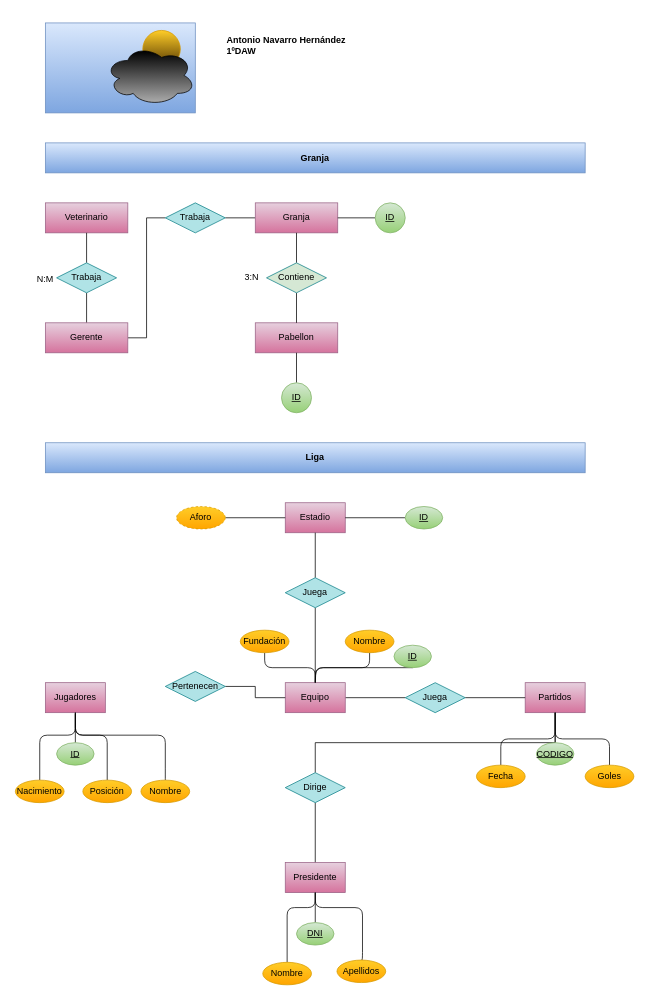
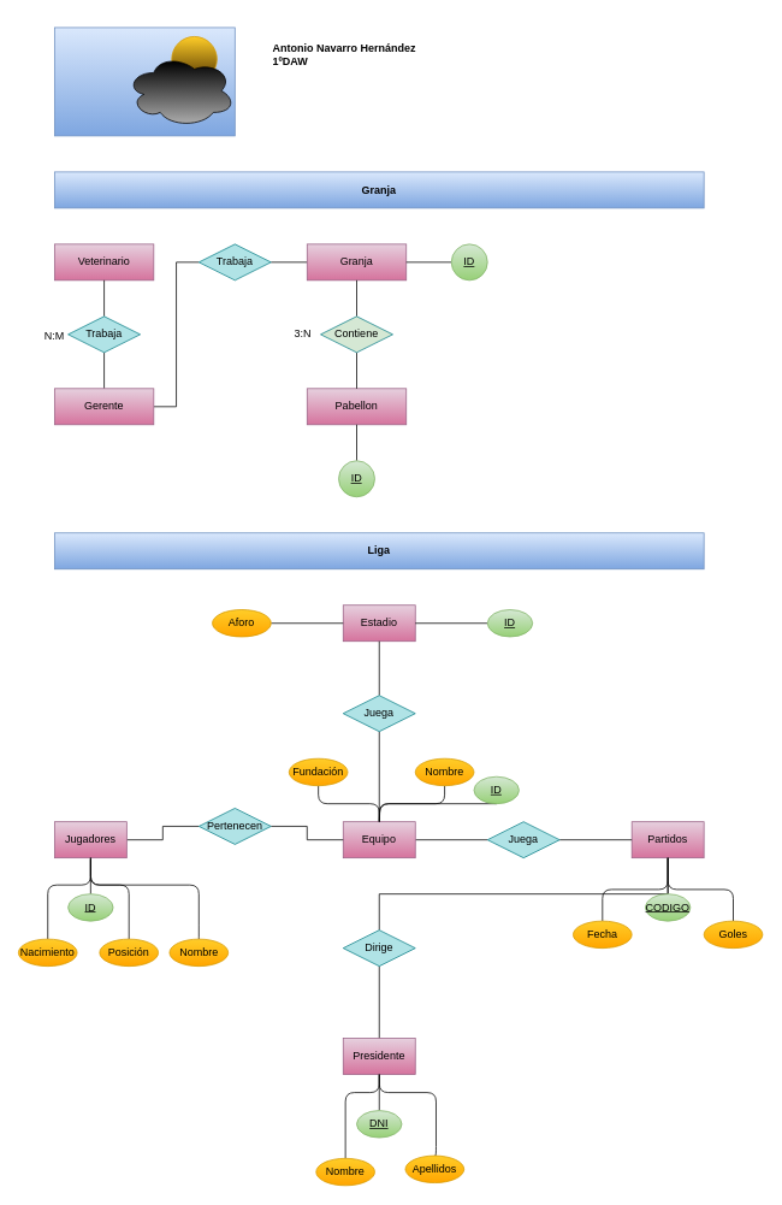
  <mxCell id="0" />
  <mxCell id="1" parent="0" />
  <mxCell id="2" value="" style="rounded=0;whiteSpace=wrap;html=1;fillColor=#dae8fc;gradientColor=#7ea6e0;strokeColor=#6c8ebf;" parent="1" vertex="1"><mxGeometry x="60" y="30" width="200" height="120" as="geometry" /></mxCell>
  <mxCell id="3" value="" style="ellipse;whiteSpace=wrap;html=1;fillColor=#ffcd28;strokeColor=#d79b00;gradientColor=#4D3100;" parent="1" vertex="1"><mxGeometry x="190" y="40" width="50" height="50" as="geometry" /></mxCell>
  <mxCell id="4" value="" style="ellipse;shape=cloud;whiteSpace=wrap;html=1;fillColor=#000000;gradientColor=#ABABAB;strokeColor=#000000;" parent="1" vertex="1"><mxGeometry x="140" y="60" width="120" height="80" as="geometry" /></mxCell>
  <mxCell id="5" value="&lt;div&gt;Veterinario&lt;/div&gt;" style="rounded=0;whiteSpace=wrap;html=1;fillColor=#e6d0de;gradientColor=#d5739d;strokeColor=#996185;" parent="1" vertex="1"><mxGeometry x="60" y="270" width="110" height="40" as="geometry" /></mxCell>
  <mxCell id="6" style="edgeStyle=orthogonalEdgeStyle;rounded=0;orthogonalLoop=1;jettySize=auto;html=1;exitX=0.5;exitY=0;exitDx=0;exitDy=0;entryX=0.5;entryY=1;entryDx=0;entryDy=0;endArrow=none;endFill=0;" parent="1" source="8" target="10" edge="1"><mxGeometry relative="1" as="geometry" /></mxCell>
  <mxCell id="7" style="edgeStyle=orthogonalEdgeStyle;rounded=0;orthogonalLoop=1;jettySize=auto;html=1;exitX=1;exitY=0.5;exitDx=0;exitDy=0;entryX=0;entryY=0.5;entryDx=0;entryDy=0;endArrow=none;endFill=0;" parent="1" source="8" target="12" edge="1"><mxGeometry relative="1" as="geometry" /></mxCell>
  <mxCell id="8" value="&lt;div&gt;Gerente&lt;/div&gt;" style="rounded=0;whiteSpace=wrap;html=1;fillColor=#e6d0de;gradientColor=#d5739d;strokeColor=#996185;" parent="1" vertex="1"><mxGeometry x="60" y="430" width="110" height="40" as="geometry" /></mxCell>
  <mxCell id="9" style="edgeStyle=orthogonalEdgeStyle;rounded=0;orthogonalLoop=1;jettySize=auto;html=1;exitX=0.5;exitY=0;exitDx=0;exitDy=0;endArrow=none;endFill=0;" parent="1" source="10" target="5" edge="1"><mxGeometry relative="1" as="geometry" /></mxCell>
  <mxCell id="10" value="&lt;div&gt;Trabaja&lt;/div&gt;" style="rhombus;whiteSpace=wrap;html=1;fillColor=#b0e3e6;strokeColor=#0e8088;" parent="1" vertex="1"><mxGeometry x="75" y="350" width="80" height="40" as="geometry" /></mxCell>
  <mxCell id="11" style="edgeStyle=orthogonalEdgeStyle;rounded=0;orthogonalLoop=1;jettySize=auto;html=1;exitX=1;exitY=0.5;exitDx=0;exitDy=0;entryX=0;entryY=0.5;entryDx=0;entryDy=0;endArrow=none;endFill=0;" parent="1" source="12" target="39" edge="1"><mxGeometry relative="1" as="geometry" /></mxCell>
  <mxCell id="12" value="&lt;div&gt;Trabaja&lt;/div&gt;" style="rhombus;whiteSpace=wrap;html=1;fillColor=#b0e3e6;strokeColor=#0e8088;" parent="1" vertex="1"><mxGeometry x="220" y="270" width="80" height="40" as="geometry" /></mxCell>
  <mxCell id="13" value="N:M" style="text;html=1;align=center;verticalAlign=middle;whiteSpace=wrap;rounded=0;" parent="1" vertex="1"><mxGeometry x="30" y="357" width="60" height="30" as="geometry" /></mxCell>
  <mxCell id="14" value="&lt;b&gt;Granja&lt;/b&gt;" style="text;html=1;align=center;verticalAlign=middle;whiteSpace=wrap;rounded=0;fillColor=#dae8fc;gradientColor=#7ea6e0;strokeColor=#6c8ebf;" parent="1" vertex="1"><mxGeometry x="60" y="190" width="720" height="40" as="geometry" /></mxCell>
  <mxCell id="15" value="&lt;b&gt;Liga&lt;/b&gt;" style="text;html=1;align=center;verticalAlign=middle;whiteSpace=wrap;rounded=0;fillColor=#dae8fc;gradientColor=#7ea6e0;strokeColor=#6c8ebf;" parent="1" vertex="1"><mxGeometry x="60" y="590" width="720" height="40" as="geometry" /></mxCell>
  <mxCell id="16" value="&lt;div&gt;Pabellon&lt;/div&gt;" style="rounded=0;whiteSpace=wrap;html=1;fillColor=#e6d0de;gradientColor=#d5739d;strokeColor=#996185;" parent="1" vertex="1"><mxGeometry x="340" y="430" width="110" height="40" as="geometry" /></mxCell>
+ <mxCell id="17" style="edgeStyle=orthogonalEdgeStyle;rounded=0;orthogonalLoop=1;jettySize=auto;html=1;exitX=1;exitY=0.5;exitDx=0;exitDy=0;entryX=0;entryY=0.5;entryDx=0;entryDy=0;endArrow=none;endFill=0;" parent="1" source="18" target="24" edge="1"><mxGeometry relative="1" as="geometry" /></mxCell>
  <mxCell id="18" value="Jugadores" style="rounded=0;whiteSpace=wrap;html=1;fillColor=#e6d0de;gradientColor=#d5739d;strokeColor=#996185;" parent="1" vertex="1"><mxGeometry x="60" y="910" width="80" height="40" as="geometry" /></mxCell>
  <mxCell id="19" style="edgeStyle=orthogonalEdgeStyle;rounded=0;orthogonalLoop=1;jettySize=auto;html=1;exitX=1;exitY=0.5;exitDx=0;exitDy=0;entryX=0;entryY=0.5;entryDx=0;entryDy=0;endArrow=none;endFill=0;" parent="1" source="21" target="26" edge="1"><mxGeometry relative="1" as="geometry" /></mxCell>
  <mxCell id="20" style="edgeStyle=orthogonalEdgeStyle;rounded=0;orthogonalLoop=1;jettySize=auto;html=1;exitX=0.5;exitY=0;exitDx=0;exitDy=0;entryX=0.5;entryY=1;entryDx=0;entryDy=0;endArrow=none;endFill=0;" parent="1" source="21" target="57" edge="1"><mxGeometry relative="1" as="geometry" /></mxCell>
  <mxCell id="21" value="Equipo" style="rounded=0;whiteSpace=wrap;html=1;fillColor=#e6d0de;gradientColor=#d5739d;strokeColor=#996185;" parent="1" vertex="1"><mxGeometry x="380" y="910" width="80" height="40" as="geometry" /></mxCell>
  <mxCell id="22" value="&lt;div&gt;Partidos&lt;/div&gt;" style="rounded=0;whiteSpace=wrap;html=1;fillColor=#e6d0de;gradientColor=#d5739d;strokeColor=#996185;" parent="1" vertex="1"><mxGeometry x="700" y="910" width="80" height="40" as="geometry" /></mxCell>
  <mxCell id="23" style="edgeStyle=orthogonalEdgeStyle;rounded=0;orthogonalLoop=1;jettySize=auto;html=1;exitX=1;exitY=0.5;exitDx=0;exitDy=0;entryX=0;entryY=0.5;entryDx=0;entryDy=0;endArrow=none;endFill=0;" parent="1" source="24" target="21" edge="1"><mxGeometry relative="1" as="geometry" /></mxCell>
  <mxCell id="24" value="Pertenecen" style="rhombus;whiteSpace=wrap;html=1;fillColor=#b0e3e6;strokeColor=#0e8088;" parent="1" vertex="1"><mxGeometry x="220" y="895" width="80" height="40" as="geometry" /></mxCell>
  <mxCell id="25" style="edgeStyle=orthogonalEdgeStyle;rounded=0;orthogonalLoop=1;jettySize=auto;html=1;exitX=1;exitY=0.5;exitDx=0;exitDy=0;entryX=0;entryY=0.5;entryDx=0;entryDy=0;endArrow=none;endFill=0;" parent="1" source="26" target="22" edge="1"><mxGeometry relative="1" as="geometry" /></mxCell>
  <mxCell id="26" value="&lt;div&gt;Juega&lt;/div&gt;" style="rhombus;whiteSpace=wrap;html=1;fillColor=#b0e3e6;strokeColor=#0e8088;" parent="1" vertex="1"><mxGeometry x="540" y="910" width="80" height="40" as="geometry" /></mxCell>
  <mxCell id="27" style="edgeStyle=orthogonalEdgeStyle;rounded=0;orthogonalLoop=1;jettySize=auto;html=1;exitX=0.5;exitY=0;exitDx=0;exitDy=0;entryX=0.5;entryY=1;entryDx=0;entryDy=0;endArrow=none;endFill=0;" parent="1" source="28" target="30" edge="1"><mxGeometry relative="1" as="geometry" /></mxCell>
  <mxCell id="28" value="Presidente" style="rounded=0;whiteSpace=wrap;html=1;fillColor=#e6d0de;gradientColor=#d5739d;strokeColor=#996185;" parent="1" vertex="1"><mxGeometry x="380" y="1150" width="80" height="40" as="geometry" /></mxCell>
  <mxCell id="29" style="edgeStyle=orthogonalEdgeStyle;rounded=0;orthogonalLoop=1;jettySize=auto;html=1;exitX=0.5;exitY=0;exitDx=0;exitDy=0;endArrow=none;endFill=0;" parent="1" source="30" target="22" edge="1"><mxGeometry relative="1" as="geometry" /></mxCell>
  <mxCell id="30" value="&lt;div&gt;Dirige&lt;/div&gt;" style="rhombus;whiteSpace=wrap;html=1;fillColor=#b0e3e6;strokeColor=#0e8088;" parent="1" vertex="1"><mxGeometry x="380" y="1030" width="80" height="40" as="geometry" /></mxCell>
  <mxCell id="31" style="edgeStyle=orthogonalEdgeStyle;rounded=0;orthogonalLoop=1;jettySize=auto;html=1;exitX=0.5;exitY=0;exitDx=0;exitDy=0;entryX=0.5;entryY=1;entryDx=0;entryDy=0;endArrow=none;endFill=0;" parent="1" source="32" target="18" edge="1"><mxGeometry relative="1" as="geometry" /></mxCell>
  <mxCell id="32" value="&lt;u&gt;ID&lt;/u&gt;" style="ellipse;whiteSpace=wrap;html=1;fillColor=#d5e8d4;strokeColor=#82b366;gradientColor=#97d077;" parent="1" vertex="1"><mxGeometry x="75" y="990" width="50" height="30" as="geometry" /></mxCell>
  <mxCell id="33" style="edgeStyle=orthogonalEdgeStyle;rounded=0;orthogonalLoop=1;jettySize=auto;html=1;entryX=0.5;entryY=1;entryDx=0;entryDy=0;endArrow=none;endFill=0;" parent="1" source="34" target="28" edge="1"><mxGeometry relative="1" as="geometry" /></mxCell>
  <mxCell id="34" value="&lt;u&gt;DNI&lt;/u&gt;" style="ellipse;whiteSpace=wrap;html=1;fillColor=#d5e8d4;strokeColor=#82b366;gradientColor=#97d077;" parent="1" vertex="1"><mxGeometry x="395" y="1230" width="50" height="30" as="geometry" /></mxCell>
  <mxCell id="35" style="edgeStyle=orthogonalEdgeStyle;rounded=0;orthogonalLoop=1;jettySize=auto;html=1;exitX=0.5;exitY=0;exitDx=0;exitDy=0;entryX=0.5;entryY=1;entryDx=0;entryDy=0;strokeColor=default;endArrow=none;endFill=0;" parent="1" source="36" target="22" edge="1"><mxGeometry relative="1" as="geometry" /></mxCell>
  <mxCell id="36" value="&lt;u&gt;CODIGO&lt;/u&gt;" style="ellipse;whiteSpace=wrap;html=1;fillColor=#d5e8d4;strokeColor=#82b366;gradientColor=#97d077;" parent="1" vertex="1"><mxGeometry x="715" y="990" width="50" height="30" as="geometry" /></mxCell>
  <mxCell id="37" style="edgeStyle=orthogonalEdgeStyle;rounded=0;orthogonalLoop=1;jettySize=auto;html=1;exitX=0.5;exitY=0;exitDx=0;exitDy=0;entryX=0.5;entryY=1;entryDx=0;entryDy=0;endArrow=none;endFill=0;" parent="1" source="38" target="16" edge="1"><mxGeometry relative="1" as="geometry" /></mxCell>
  <mxCell id="38" value="&lt;u&gt;ID&lt;/u&gt;" style="ellipse;whiteSpace=wrap;html=1;fillColor=#d5e8d4;gradientColor=#97d077;strokeColor=#82b366;" parent="1" vertex="1"><mxGeometry x="375" y="510" width="40" height="40" as="geometry" /></mxCell>
  <mxCell id="39" value="&lt;div&gt;Granja&lt;/div&gt;" style="rounded=0;whiteSpace=wrap;html=1;fillColor=#e6d0de;gradientColor=#d5739d;strokeColor=#996185;" parent="1" vertex="1"><mxGeometry x="340" y="270" width="110" height="40" as="geometry" /></mxCell>
  <mxCell id="40" style="edgeStyle=orthogonalEdgeStyle;rounded=0;orthogonalLoop=1;jettySize=auto;html=1;exitX=0.5;exitY=0;exitDx=0;exitDy=0;entryX=0.5;entryY=1;entryDx=0;entryDy=0;endArrow=none;endFill=0;" parent="1" source="42" target="39" edge="1"><mxGeometry relative="1" as="geometry" /></mxCell>
  <mxCell id="41" style="edgeStyle=orthogonalEdgeStyle;rounded=0;orthogonalLoop=1;jettySize=auto;html=1;exitX=0.5;exitY=1;exitDx=0;exitDy=0;entryX=0.5;entryY=0;entryDx=0;entryDy=0;endArrow=none;endFill=0;" parent="1" source="42" target="16" edge="1"><mxGeometry relative="1" as="geometry" /></mxCell>
  <mxCell id="42" value="Contiene" style="rhombus;whiteSpace=wrap;html=1;fillColor=#d5e8d4;strokeColor=#0e8088;" parent="1" vertex="1"><mxGeometry x="355" y="350" width="80" height="40" as="geometry" /></mxCell>
  <mxCell id="43" style="edgeStyle=orthogonalEdgeStyle;rounded=0;orthogonalLoop=1;jettySize=auto;html=1;exitX=0;exitY=0.5;exitDx=0;exitDy=0;endArrow=none;endFill=0;" parent="1" source="44" target="39" edge="1"><mxGeometry relative="1" as="geometry" /></mxCell>
  <mxCell id="44" value="&lt;u&gt;ID&lt;/u&gt;" style="ellipse;whiteSpace=wrap;html=1;fillColor=#d5e8d4;gradientColor=#97d077;strokeColor=#82b366;" parent="1" vertex="1"><mxGeometry x="500" y="270" width="40" height="40" as="geometry" /></mxCell>
  <mxCell id="45" value="3:N" style="text;html=1;align=center;verticalAlign=middle;resizable=0;points=[];autosize=1;strokeColor=none;fillColor=none;" parent="1" vertex="1"><mxGeometry x="315" y="355" width="40" height="30" as="geometry" /></mxCell>
  <mxCell id="46" value="&lt;div align=&quot;left&quot;&gt;&lt;b&gt;Antonio Navarro Hernández&lt;/b&gt;&lt;/div&gt;&lt;div align=&quot;left&quot;&gt;&lt;b&gt;1ºDAW&lt;br&gt;&lt;/b&gt;&lt;/div&gt;" style="text;html=1;align=left;verticalAlign=middle;whiteSpace=wrap;rounded=0;" parent="1" vertex="1"><mxGeometry x="300" y="20" width="180" height="80" as="geometry" /></mxCell>
  <mxCell id="47" style="edgeStyle=orthogonalEdgeStyle;rounded=1;orthogonalLoop=1;jettySize=auto;html=1;exitX=0.5;exitY=0;exitDx=0;exitDy=0;entryX=0.5;entryY=1;entryDx=0;entryDy=0;endArrow=none;endFill=0;curved=0;" parent="1" edge="1"><mxGeometry relative="1" as="geometry"><mxPoint x="52.5" y="1040" as="sourcePoint" /><mxPoint x="100" y="952" as="targetPoint" /><Array as="points"><mxPoint x="53" y="980" /><mxPoint x="100" y="980" /></Array></mxGeometry></mxCell>
  <mxCell id="48" value="Nacimiento" style="ellipse;whiteSpace=wrap;html=1;fillColor=#ffcd28;strokeColor=#d79b00;gradientColor=#ffa500;" parent="1" vertex="1"><mxGeometry y="1040" width="65" height="30" as="geometry" x="20" /></mxCell>
  <mxCell id="49" style="edgeStyle=orthogonalEdgeStyle;rounded=1;orthogonalLoop=1;jettySize=auto;html=1;exitX=0.5;exitY=0;exitDx=0;exitDy=0;entryX=0.5;entryY=1;entryDx=0;entryDy=0;endArrow=none;endFill=0;curved=0;" parent="1" source="50" target="18" edge="1"><mxGeometry relative="1" as="geometry"><Array as="points"><mxPoint x="143" y="980" /><mxPoint x="100" y="980" /></Array></mxGeometry></mxCell>
  <mxCell id="50" value="Posición" style="ellipse;whiteSpace=wrap;html=1;fillColor=#ffcd28;strokeColor=#d79b00;gradientColor=#ffa500;" parent="1" vertex="1"><mxGeometry x="110" y="1040" width="65" height="30" as="geometry" /></mxCell>
  <mxCell id="51" style="edgeStyle=orthogonalEdgeStyle;rounded=1;orthogonalLoop=1;jettySize=auto;html=1;exitX=0.5;exitY=0;exitDx=0;exitDy=0;entryX=0.5;entryY=1;entryDx=0;entryDy=0;endArrow=none;endFill=0;curved=0;" parent="1" source="52" target="18" edge="1"><mxGeometry relative="1" as="geometry"><Array as="points"><mxPoint x="220" y="1035" /><mxPoint x="220" y="980" /><mxPoint x="100" y="980" /></Array></mxGeometry></mxCell>
  <mxCell id="52" value="Nombre" style="ellipse;whiteSpace=wrap;html=1;fillColor=#ffcd28;strokeColor=#d79b00;gradientColor=#ffa500;" parent="1" vertex="1"><mxGeometry x="187.5" y="1040" width="65" height="30" as="geometry" /></mxCell>
  <mxCell id="53" style="edgeStyle=orthogonalEdgeStyle;rounded=1;orthogonalLoop=1;jettySize=auto;html=1;exitX=0.5;exitY=1;exitDx=0;exitDy=0;curved=0;endArrow=none;endFill=0;" parent="1" source="54" target="21" edge="1"><mxGeometry relative="1" as="geometry" /></mxCell>
  <mxCell id="54" value="Nombre" style="ellipse;whiteSpace=wrap;html=1;fillColor=#ffcd28;strokeColor=#d79b00;gradientColor=#ffa500;" parent="1" vertex="1"><mxGeometry x="460" y="840" width="65" height="30" as="geometry" /></mxCell>
  <mxCell id="55" value="Estadio" style="rounded=0;whiteSpace=wrap;html=1;fillColor=#e6d0de;gradientColor=#d5739d;strokeColor=#996185;" parent="1" vertex="1"><mxGeometry x="380" y="670" width="80" height="40" as="geometry" /></mxCell>
  <mxCell id="56" style="edgeStyle=orthogonalEdgeStyle;rounded=0;orthogonalLoop=1;jettySize=auto;html=1;exitX=0.5;exitY=0;exitDx=0;exitDy=0;endArrow=none;endFill=0;" parent="1" source="57" target="55" edge="1"><mxGeometry relative="1" as="geometry" /></mxCell>
  <mxCell id="57" value="Juega" style="rhombus;whiteSpace=wrap;html=1;fillColor=#b0e3e6;strokeColor=#0e8088;" parent="1" vertex="1"><mxGeometry x="380" y="770" width="80" height="40" as="geometry" /></mxCell>
  <mxCell id="58" style="edgeStyle=orthogonalEdgeStyle;rounded=1;orthogonalLoop=1;jettySize=auto;html=1;exitX=0.5;exitY=1;exitDx=0;exitDy=0;endArrow=none;endFill=0;curved=0;" parent="1" source="59" edge="1"><mxGeometry relative="1" as="geometry"><mxPoint x="420" y="910" as="targetPoint" /><Array as="points"><mxPoint x="421" y="890" /></Array></mxGeometry></mxCell>
  <mxCell id="59" value="&lt;u&gt;ID&lt;/u&gt;" style="ellipse;whiteSpace=wrap;html=1;fillColor=#d5e8d4;strokeColor=#82b366;gradientColor=#97d077;" parent="1" vertex="1"><mxGeometry x="525" y="860" width="50" height="30" as="geometry" /></mxCell>
  <mxCell id="60" style="edgeStyle=orthogonalEdgeStyle;rounded=0;orthogonalLoop=1;jettySize=auto;html=1;exitX=0;exitY=0.5;exitDx=0;exitDy=0;endArrow=none;endFill=0;" parent="1" source="61" target="55" edge="1"><mxGeometry relative="1" as="geometry" /></mxCell>
  <mxCell id="61" value="&lt;u&gt;ID&lt;/u&gt;" style="ellipse;whiteSpace=wrap;html=1;fillColor=#d5e8d4;strokeColor=#82b366;gradientColor=#97d077;" parent="1" vertex="1"><mxGeometry x="540" y="675" width="50" height="30" as="geometry" /></mxCell>
  <mxCell id="62" style="edgeStyle=orthogonalEdgeStyle;rounded=1;orthogonalLoop=1;jettySize=auto;html=1;exitX=0.5;exitY=1;exitDx=0;exitDy=0;entryX=0.5;entryY=0;entryDx=0;entryDy=0;endArrow=none;endFill=0;curved=0;" parent="1" source="63" target="21" edge="1"><mxGeometry relative="1" as="geometry" /></mxCell>
  <mxCell id="63" value="&lt;div&gt;Fundación&lt;/div&gt;" style="ellipse;whiteSpace=wrap;html=1;fillColor=#ffcd28;strokeColor=#d79b00;gradientColor=#ffa500;" parent="1" vertex="1"><mxGeometry x="320" y="840" width="65" height="30" as="geometry" /></mxCell>
  <mxCell id="64" style="edgeStyle=orthogonalEdgeStyle;rounded=0;orthogonalLoop=1;jettySize=auto;html=1;exitX=1;exitY=0.5;exitDx=0;exitDy=0;entryX=0;entryY=0.5;entryDx=0;entryDy=0;endArrow=none;endFill=0;" parent="1" source="65" target="55" edge="1"><mxGeometry relative="1" as="geometry" /></mxCell>
- <mxCell id="65" value="Aforo" style="ellipse;whiteSpace=wrap;html=1;fillColor=#ffcd28;strokeColor=#d79b00;gradientColor=#ffa500;dashed=1;" parent="1" vertex="1"><mxGeometry x="235" y="675" width="65" height="30" as="geometry" /></mxCell>
+ <mxCell id="65" value="Aforo" style="ellipse;whiteSpace=wrap;html=1;fillColor=#ffcd28;strokeColor=#d79b00;gradientColor=#ffa500;" parent="1" vertex="1"><mxGeometry x="235" y="675" width="65" height="30" as="geometry" /></mxCell>
  <mxCell id="66" style="edgeStyle=orthogonalEdgeStyle;rounded=1;orthogonalLoop=1;jettySize=auto;html=1;exitX=0.5;exitY=0;exitDx=0;exitDy=0;entryX=0.5;entryY=1;entryDx=0;entryDy=0;endArrow=none;endFill=0;curved=0;" parent="1" source="67" target="22" edge="1"><mxGeometry relative="1" as="geometry" /></mxCell>
  <mxCell id="67" value="Fecha" style="ellipse;whiteSpace=wrap;html=1;fillColor=#ffcd28;strokeColor=#d79b00;gradientColor=#ffa500;" parent="1" vertex="1"><mxGeometry x="635" y="1020" width="65" height="30" as="geometry" /></mxCell>
  <mxCell id="68" style="edgeStyle=orthogonalEdgeStyle;rounded=1;orthogonalLoop=1;jettySize=auto;html=1;exitX=0.5;exitY=0;exitDx=0;exitDy=0;entryX=0.5;entryY=1;entryDx=0;entryDy=0;endArrow=none;endFill=0;curved=0;" parent="1" source="69" target="22" edge="1"><mxGeometry relative="1" as="geometry" /></mxCell>
  <mxCell id="69" value="&lt;div&gt;Goles&lt;/div&gt;" style="ellipse;whiteSpace=wrap;html=1;fillColor=#ffcd28;strokeColor=#d79b00;gradientColor=#ffa500;" parent="1" vertex="1"><mxGeometry x="780" y="1020" width="65" height="30" as="geometry" /></mxCell>
  <mxCell id="70" style="edgeStyle=orthogonalEdgeStyle;rounded=1;orthogonalLoop=1;jettySize=auto;html=1;exitX=0.5;exitY=0;exitDx=0;exitDy=0;entryX=0.5;entryY=1;entryDx=0;entryDy=0;endArrow=none;endFill=0;curved=0;" parent="1" source="71" target="28" edge="1"><mxGeometry relative="1" as="geometry"><Array as="points"><mxPoint x="383" y="1210" /><mxPoint x="420" y="1210" /></Array></mxGeometry></mxCell>
  <mxCell id="71" value="Nombre" style="ellipse;whiteSpace=wrap;html=1;fillColor=#ffcd28;strokeColor=#d79b00;gradientColor=#ffa500;" parent="1" vertex="1"><mxGeometry x="350" y="1283" width="65" height="30" as="geometry" /></mxCell>
  <mxCell id="72" style="edgeStyle=orthogonalEdgeStyle;rounded=1;orthogonalLoop=1;jettySize=auto;html=1;exitX=0.5;exitY=0;exitDx=0;exitDy=0;entryX=0.5;entryY=1;entryDx=0;entryDy=0;endArrow=none;endFill=0;curved=0;" parent="1" source="73" target="28" edge="1"><mxGeometry relative="1" as="geometry"><Array as="points"><mxPoint x="483" y="1210" /><mxPoint x="420" y="1210" /></Array></mxGeometry></mxCell>
  <mxCell id="73" value="Apellidos" style="ellipse;whiteSpace=wrap;html=1;fillColor=#ffcd28;strokeColor=#d79b00;gradientColor=#ffa500;" parent="1" vertex="1"><mxGeometry x="449" y="1280" width="65" height="30" as="geometry" /></mxCell>
